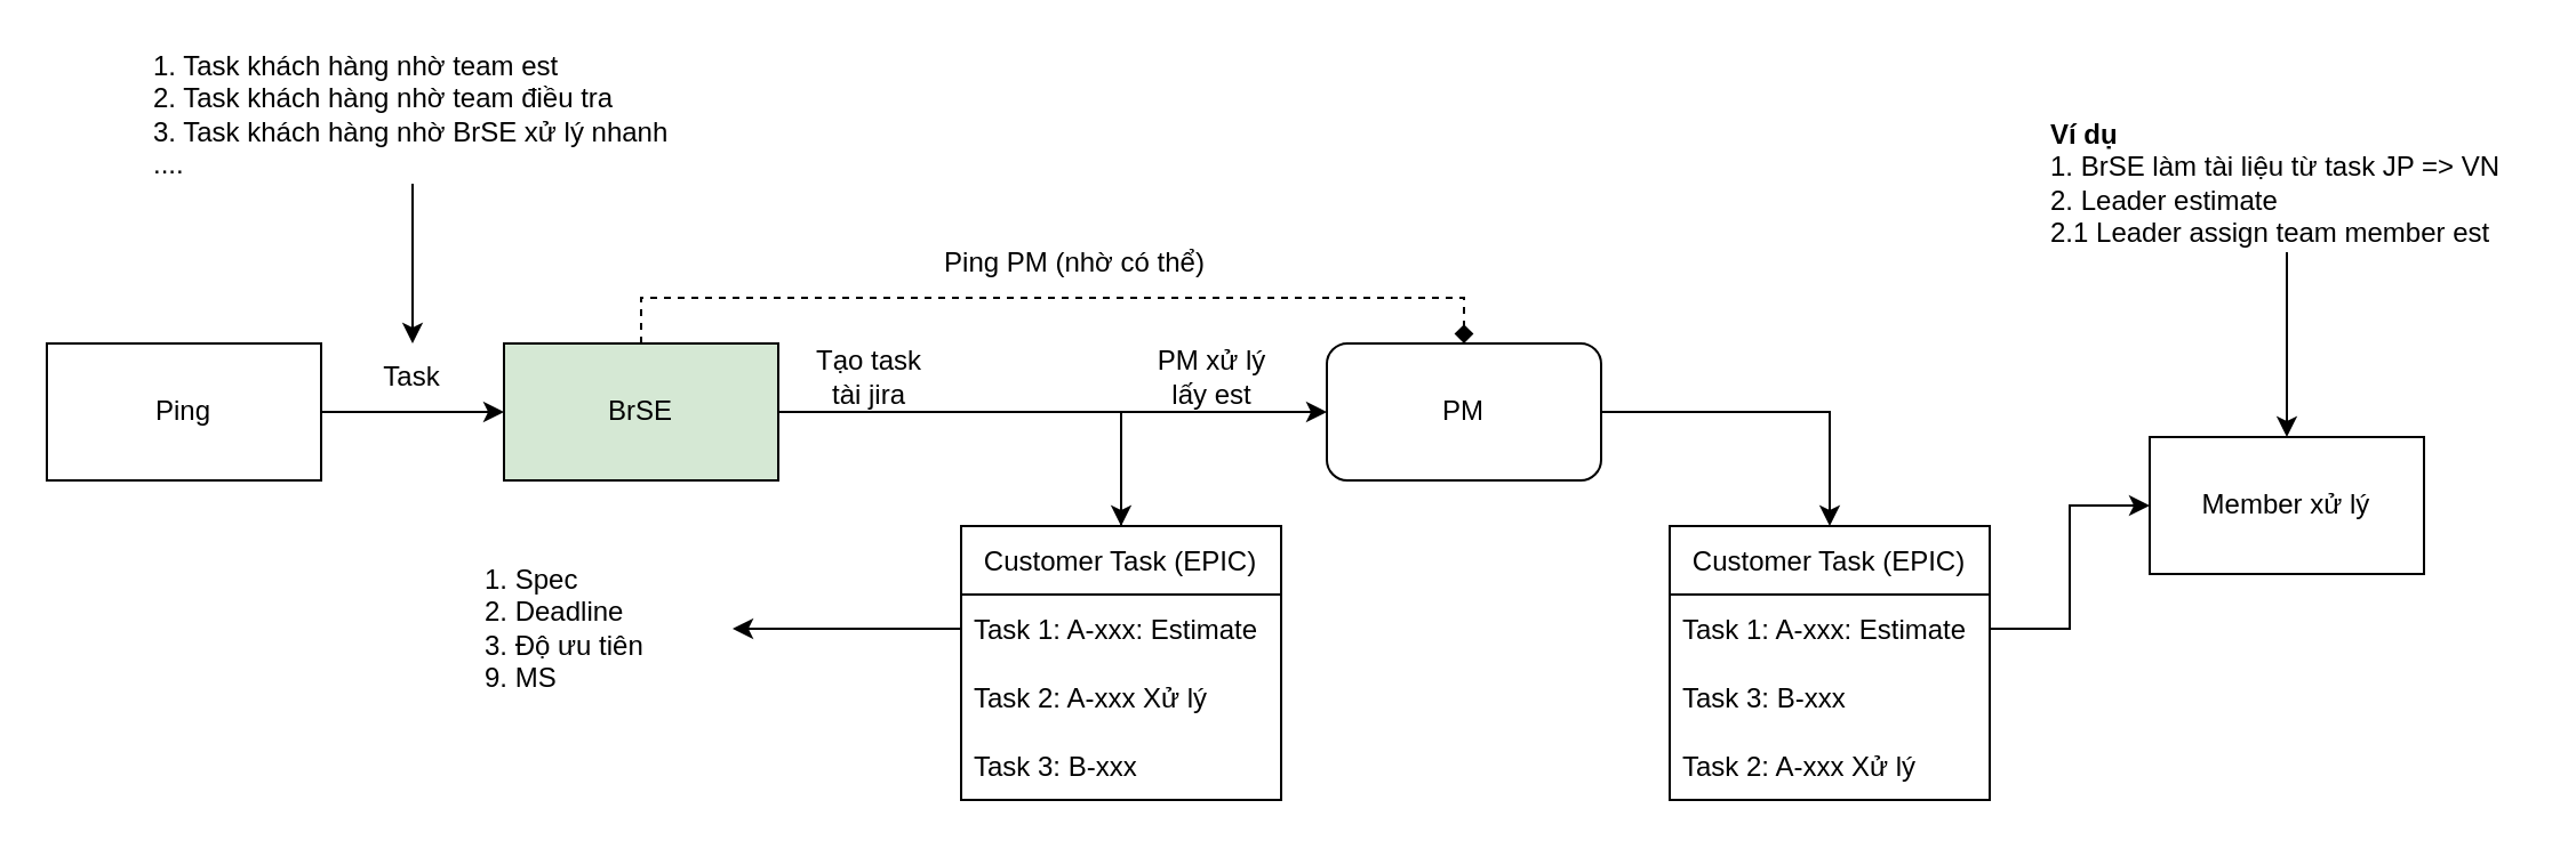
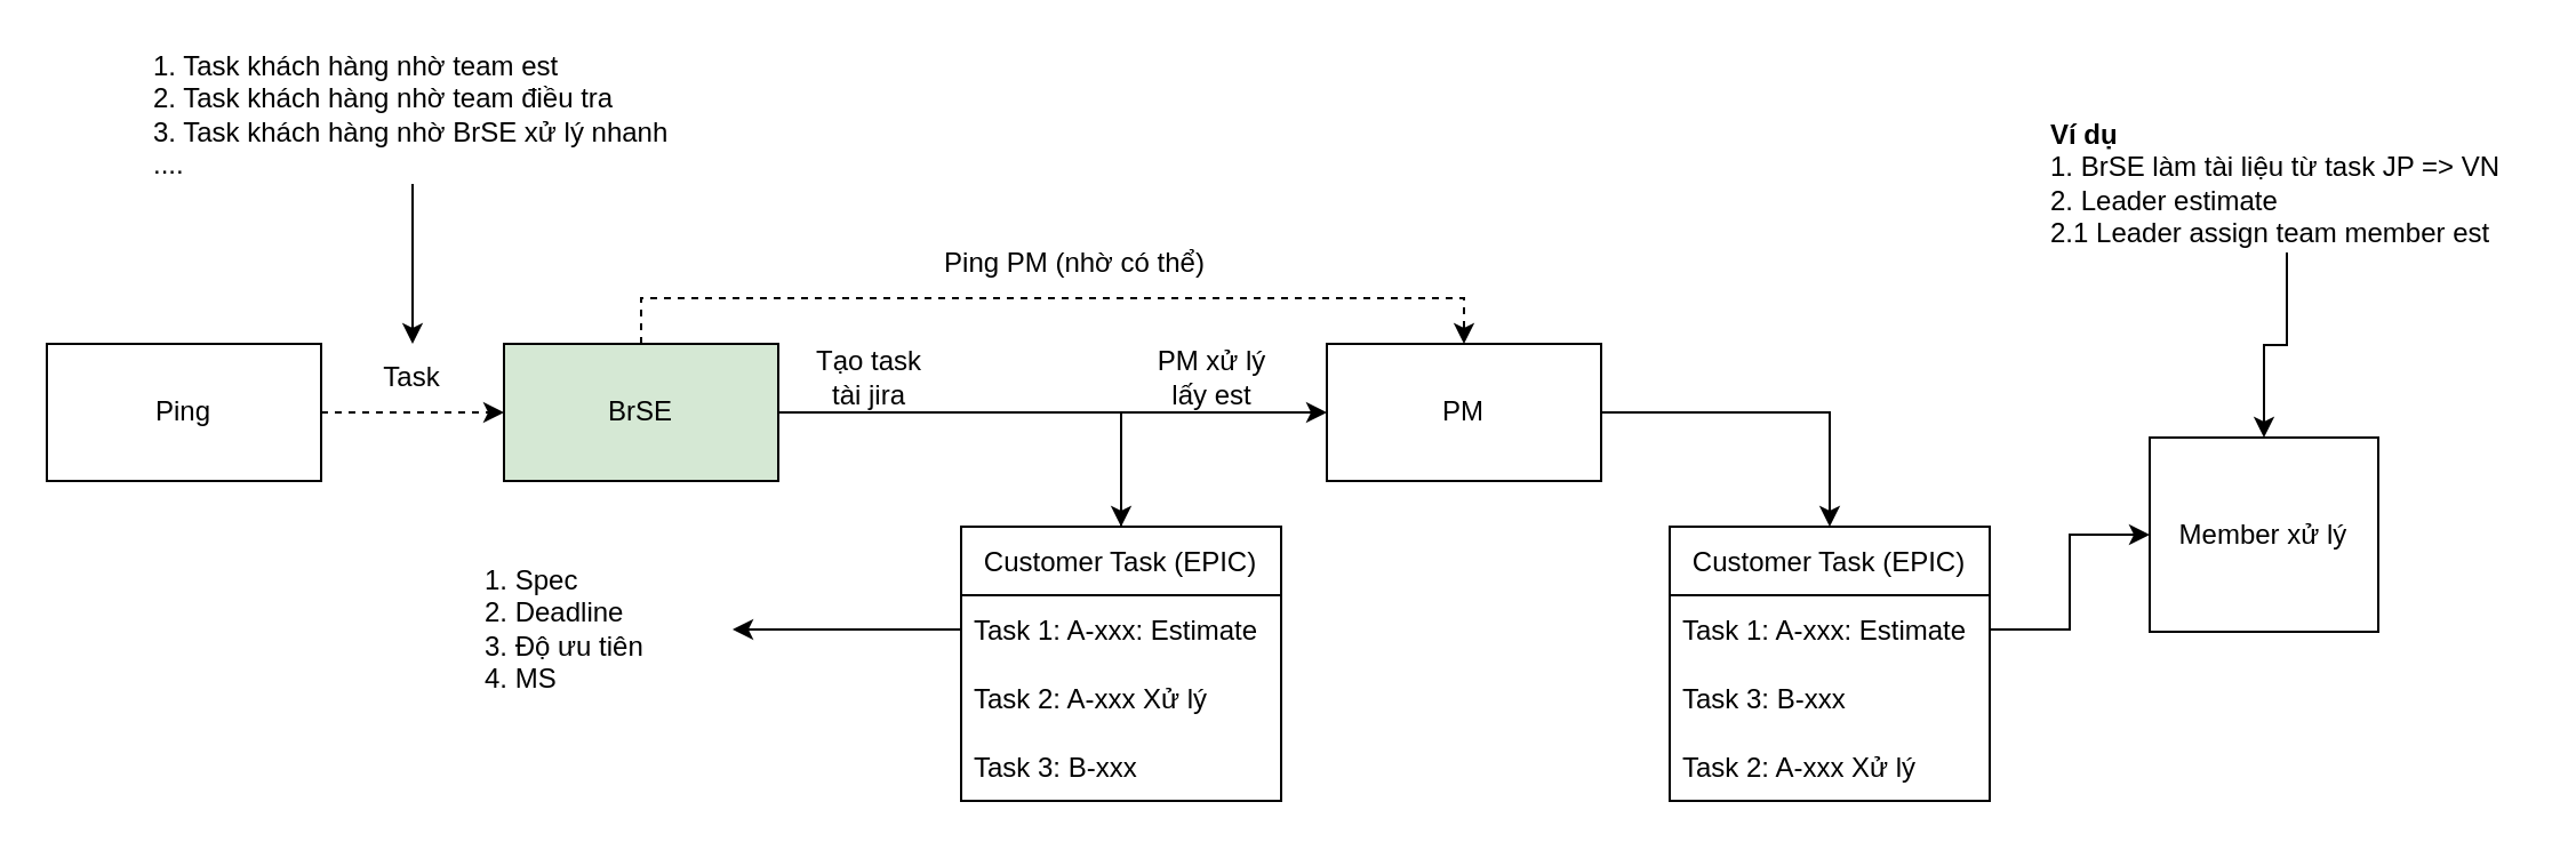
  <mxCell id="0" />
  <mxCell id="1" parent="0" />
- <mxCell id="2" style="edgeStyle=orthogonalEdgeStyle;rounded=0;orthogonalLoop=1;jettySize=auto;html=1;exitX=1;exitY=0.5;exitDx=0;exitDy=0;entryX=0;entryY=0.5;entryDx=0;entryDy=0;" edge="1" parent="1" source="3" target="6"><mxGeometry relative="1" as="geometry" /></mxCell>
+ <mxCell id="2" style="edgeStyle=orthogonalEdgeStyle;rounded=0;orthogonalLoop=1;jettySize=auto;html=1;exitX=1;exitY=0.5;exitDx=0;exitDy=0;entryX=0;entryY=0.5;entryDx=0;entryDy=0;dashed=1;" edge="1" parent="1" source="3" target="6"><mxGeometry relative="1" as="geometry" /></mxCell>
  <mxCell id="3" value="Ping" style="rounded=0;whiteSpace=wrap;html=1;" vertex="1" parent="1"><mxGeometry x="20" y="150" width="120" height="60" as="geometry" /></mxCell>
  <mxCell id="4" style="edgeStyle=orthogonalEdgeStyle;rounded=0;orthogonalLoop=1;jettySize=auto;html=1;exitX=1;exitY=0.5;exitDx=0;exitDy=0;entryX=0.5;entryY=0;entryDx=0;entryDy=0;" edge="1" parent="1" source="6" target="9"><mxGeometry relative="1" as="geometry" /></mxCell>
- <mxCell id="5" style="edgeStyle=orthogonalEdgeStyle;rounded=0;orthogonalLoop=1;jettySize=auto;html=1;exitX=0.5;exitY=0;exitDx=0;exitDy=0;entryX=0.5;entryY=0;entryDx=0;entryDy=0;dashed=1;endArrow=diamond;" edge="1" parent="1" source="6" target="17"><mxGeometry relative="1" as="geometry" /></mxCell>
+ <mxCell id="5" style="edgeStyle=orthogonalEdgeStyle;rounded=0;orthogonalLoop=1;jettySize=auto;html=1;exitX=0.5;exitY=0;exitDx=0;exitDy=0;entryX=0.5;entryY=0;entryDx=0;entryDy=0;dashed=1;" edge="1" parent="1" source="6" target="17"><mxGeometry relative="1" as="geometry" /></mxCell>
  <mxCell id="6" value="BrSE" style="rounded=0;whiteSpace=wrap;html=1;fillColor=#d5e8d4;" vertex="1" parent="1"><mxGeometry x="220" y="150" width="120" height="60" as="geometry" /></mxCell>
  <mxCell id="7" value="Task" style="text;html=1;strokeColor=none;fillColor=none;align=center;verticalAlign=middle;whiteSpace=wrap;rounded=0;" vertex="1" parent="1"><mxGeometry x="150" y="150" width="60" height="30" as="geometry" /></mxCell>
  <mxCell id="8" style="edgeStyle=orthogonalEdgeStyle;rounded=0;orthogonalLoop=1;jettySize=auto;html=1;exitX=0.5;exitY=0;exitDx=0;exitDy=0;entryX=0;entryY=0.5;entryDx=0;entryDy=0;" edge="1" parent="1" source="9" target="17"><mxGeometry relative="1" as="geometry" /></mxCell>
  <mxCell id="9" value="Customer Task (EPIC)" style="swimlane;fontStyle=0;childLayout=stackLayout;horizontal=1;startSize=30;horizontalStack=0;resizeParent=1;resizeParentMax=0;resizeLast=0;collapsible=1;marginBottom=0;" vertex="1" parent="1"><mxGeometry x="420" y="230" width="140" height="120" as="geometry" /></mxCell>
  <mxCell id="10" value="Task 1: A-xxx: Estimate" style="text;strokeColor=none;fillColor=none;align=left;verticalAlign=middle;spacingLeft=4;spacingRight=4;overflow=hidden;points=[[0,0.5],[1,0.5]];portConstraint=eastwest;rotatable=0;" vertex="1" parent="9"><mxGeometry y="30" width="140" height="30" as="geometry" /></mxCell>
  <mxCell id="11" value="Task 2: A-xxx Xử lý" style="text;strokeColor=none;fillColor=none;align=left;verticalAlign=middle;spacingLeft=4;spacingRight=4;overflow=hidden;points=[[0,0.5],[1,0.5]];portConstraint=eastwest;rotatable=0;" vertex="1" parent="9"><mxGeometry y="60" width="140" height="30" as="geometry" /></mxCell>
  <mxCell id="12" value="Task 3: B-xxx" style="text;strokeColor=none;fillColor=none;align=left;verticalAlign=middle;spacingLeft=4;spacingRight=4;overflow=hidden;points=[[0,0.5],[1,0.5]];portConstraint=eastwest;rotatable=0;" vertex="1" parent="9"><mxGeometry y="90" width="140" height="30" as="geometry" /></mxCell>
- <mxCell id="13" value="1. Spec&lt;br&gt;2. Deadline&lt;br&gt;3. Độ ưu tiên&lt;br&gt;9. MS" style="text;html=1;strokeColor=none;fillColor=none;align=left;verticalAlign=middle;whiteSpace=wrap;rounded=0;" vertex="1" parent="1"><mxGeometry x="210" y="245" width="110" height="60" as="geometry" /></mxCell>
+ <mxCell id="13" value="1. Spec&lt;br&gt;2. Deadline&lt;br&gt;3. Độ ưu tiên&lt;br&gt;4. MS" style="text;html=1;strokeColor=none;fillColor=none;align=left;verticalAlign=middle;whiteSpace=wrap;rounded=0;" vertex="1" parent="1"><mxGeometry x="210" y="245" width="110" height="60" as="geometry" /></mxCell>
  <mxCell id="14" style="edgeStyle=orthogonalEdgeStyle;rounded=0;orthogonalLoop=1;jettySize=auto;html=1;exitX=0;exitY=0.5;exitDx=0;exitDy=0;entryX=1;entryY=0.5;entryDx=0;entryDy=0;" edge="1" parent="1" source="10" target="13"><mxGeometry relative="1" as="geometry" /></mxCell>
  <mxCell id="15" value="Tạo task tài jira" style="text;html=1;strokeColor=none;fillColor=none;align=center;verticalAlign=middle;whiteSpace=wrap;rounded=0;" vertex="1" parent="1"><mxGeometry x="350" y="150" width="60" height="30" as="geometry" /></mxCell>
  <mxCell id="16" style="edgeStyle=orthogonalEdgeStyle;rounded=0;orthogonalLoop=1;jettySize=auto;html=1;exitX=1;exitY=0.5;exitDx=0;exitDy=0;entryX=0.5;entryY=0;entryDx=0;entryDy=0;" edge="1" parent="1" source="17" target="18"><mxGeometry relative="1" as="geometry" /></mxCell>
- <mxCell id="17" value="PM" style="whiteSpace=wrap;html=1;rounded=1;" vertex="1" parent="1"><mxGeometry x="580" y="150" width="120" height="60" as="geometry" /></mxCell>
+ <mxCell id="17" value="PM" style="rounded=0;whiteSpace=wrap;html=1;" vertex="1" parent="1"><mxGeometry x="580" y="150" width="120" height="60" as="geometry" /></mxCell>
  <mxCell id="18" value="Customer Task (EPIC)" style="swimlane;fontStyle=0;childLayout=stackLayout;horizontal=1;startSize=30;horizontalStack=0;resizeParent=1;resizeParentMax=0;resizeLast=0;collapsible=1;marginBottom=0;" vertex="1" parent="1"><mxGeometry x="730" y="230" width="140" height="120" as="geometry" /></mxCell>
  <mxCell id="19" value="Task 1: A-xxx: Estimate" style="text;strokeColor=none;fillColor=none;align=left;verticalAlign=middle;spacingLeft=4;spacingRight=4;overflow=hidden;points=[[0,0.5],[1,0.5]];portConstraint=eastwest;rotatable=0;" vertex="1" parent="18"><mxGeometry y="30" width="140" height="30" as="geometry" /></mxCell>
  <mxCell id="20" value="Task 3: B-xxx" style="text;strokeColor=none;fillColor=none;align=left;verticalAlign=middle;spacingLeft=4;spacingRight=4;overflow=hidden;points=[[0,0.5],[1,0.5]];portConstraint=eastwest;rotatable=0;" vertex="1" parent="18"><mxGeometry y="60" width="140" height="30" as="geometry" /></mxCell>
  <mxCell id="21" value="Task 2: A-xxx Xử lý" style="text;strokeColor=none;fillColor=none;align=left;verticalAlign=middle;spacingLeft=4;spacingRight=4;overflow=hidden;points=[[0,0.5],[1,0.5]];portConstraint=eastwest;rotatable=0;" vertex="1" parent="18"><mxGeometry y="90" width="140" height="30" as="geometry" /></mxCell>
  <mxCell id="22" value="PM xử lý lấy est" style="text;html=1;strokeColor=none;fillColor=none;align=center;verticalAlign=middle;whiteSpace=wrap;rounded=0;" vertex="1" parent="1"><mxGeometry x="500" y="150" width="60" height="30" as="geometry" /></mxCell>
- <mxCell id="23" value="Member xử lý" style="rounded=0;whiteSpace=wrap;html=1;" vertex="1" parent="1"><mxGeometry x="940" y="191" width="120" height="60" as="geometry" /></mxCell>
+ <mxCell id="23" value="Member xử lý" style="rounded=0;whiteSpace=wrap;html=1;" vertex="1" parent="1"><mxGeometry x="940" y="191" width="100" height="85" as="geometry" /></mxCell>
  <mxCell id="24" style="edgeStyle=orthogonalEdgeStyle;rounded=0;orthogonalLoop=1;jettySize=auto;html=1;exitX=1;exitY=0.5;exitDx=0;exitDy=0;entryX=0;entryY=0.5;entryDx=0;entryDy=0;" edge="1" parent="1" source="19" target="23"><mxGeometry relative="1" as="geometry" /></mxCell>
  <mxCell id="25" value="Ping PM (nhờ có thể)" style="text;html=1;strokeColor=none;fillColor=none;align=center;verticalAlign=middle;whiteSpace=wrap;rounded=0;" vertex="1" parent="1"><mxGeometry x="400" y="100" width="140" height="30" as="geometry" /></mxCell>
  <mxCell id="26" style="edgeStyle=orthogonalEdgeStyle;rounded=0;orthogonalLoop=1;jettySize=auto;html=1;exitX=0.5;exitY=1;exitDx=0;exitDy=0;entryX=0.5;entryY=0;entryDx=0;entryDy=0;" edge="1" parent="1" source="27" target="23"><mxGeometry relative="1" as="geometry" /></mxCell>
  <mxCell id="27" value="&lt;b&gt;Ví dụ&lt;br&gt;&lt;/b&gt;1. BrSE làm tài liệu từ task JP =&amp;gt; VN&lt;br&gt;2. Leader estimate&lt;br&gt;2.1 Leader assign team member est" style="text;html=1;strokeColor=none;fillColor=none;align=left;verticalAlign=middle;whiteSpace=wrap;rounded=0;" vertex="1" parent="1"><mxGeometry x="895" y="50" width="210" height="60" as="geometry" /></mxCell>
  <mxCell id="28" style="edgeStyle=orthogonalEdgeStyle;rounded=0;orthogonalLoop=1;jettySize=auto;html=1;exitX=0.5;exitY=1;exitDx=0;exitDy=0;entryX=0.5;entryY=0;entryDx=0;entryDy=0;" edge="1" parent="1" source="29" target="7"><mxGeometry relative="1" as="geometry" /></mxCell>
  <mxCell id="29" value="1. Task khách hàng nhờ team est&lt;br&gt;2. Task khách hàng nhờ team điều tra&lt;br&gt;3. Task khách hàng nhờ BrSE xử lý nhanh&lt;br&gt;....&lt;br&gt;" style="text;html=1;strokeColor=none;fillColor=none;align=left;verticalAlign=middle;whiteSpace=wrap;rounded=0;" vertex="1" parent="1"><mxGeometry x="65" y="20" width="230" height="60" as="geometry" /></mxCell>
